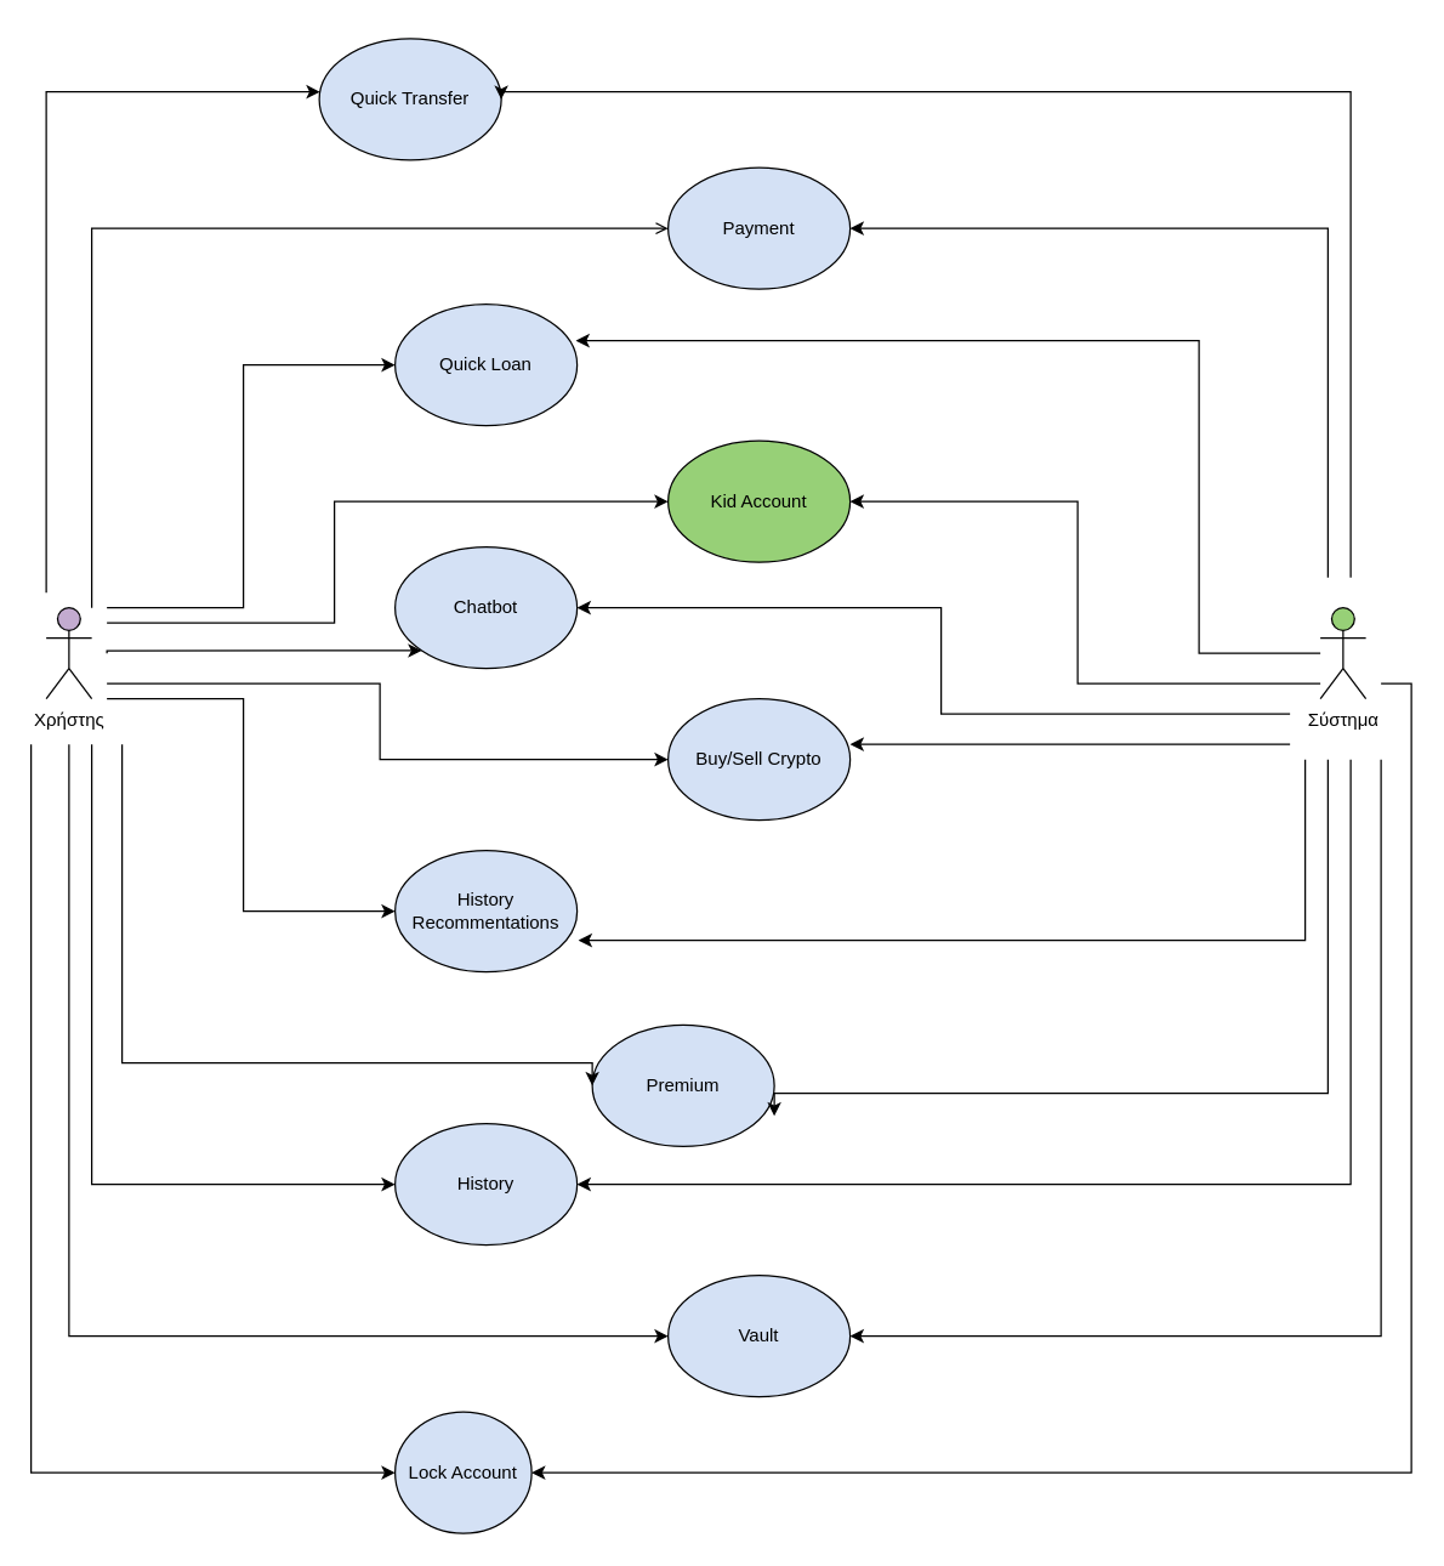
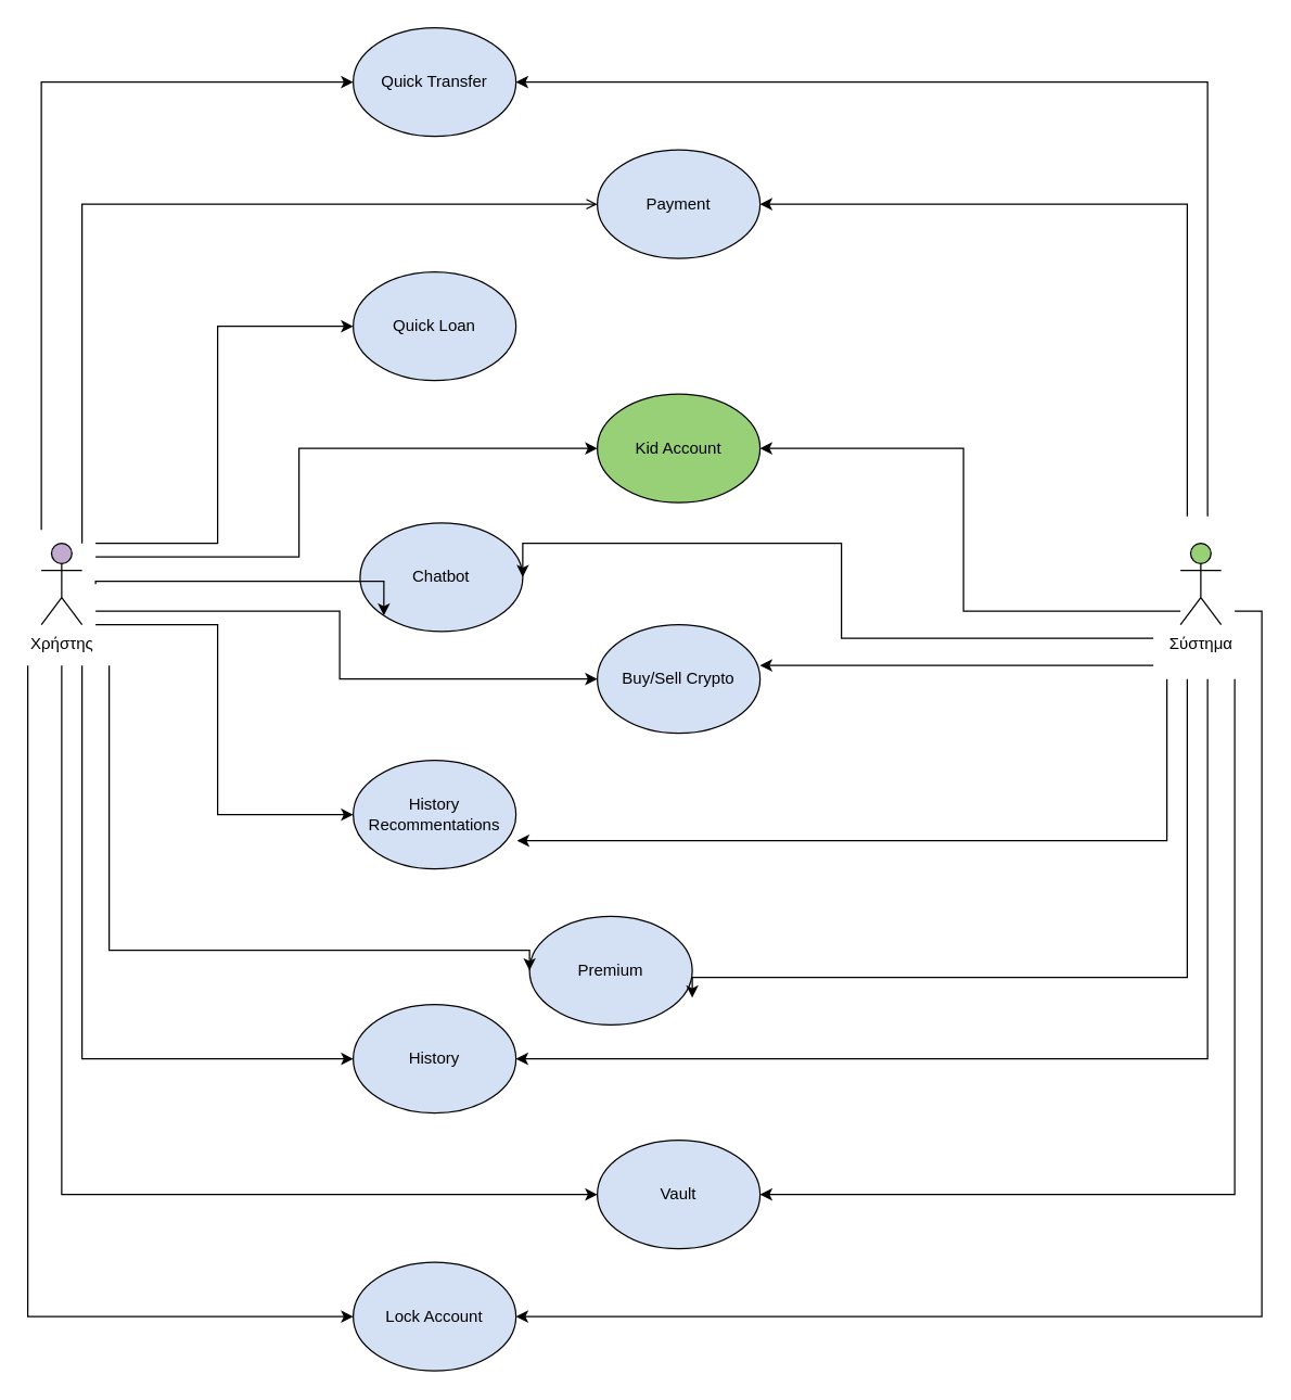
  <mxCell id="0" />
  <mxCell id="1" parent="0" />
  <mxCell id="2" value="Buy/Sell Crypto" style="ellipse;whiteSpace=wrap;html=1;fillColor=#D4E1F5;" vertex="1" parent="1"><mxGeometry x="440" y="460" width="120" height="80" as="geometry" /></mxCell>
- <mxCell id="3" value="Chatbot" style="ellipse;whiteSpace=wrap;html=1;fillColor=#D4E1F5;" vertex="1" parent="1"><mxGeometry x="260" y="360" width="120" height="80" as="geometry" /></mxCell>
+ <mxCell id="3" value="Chatbot" style="ellipse;whiteSpace=wrap;html=1;fillColor=#D4E1F5;" vertex="1" parent="1"><mxGeometry x="265" y="385" width="120" height="80" as="geometry" /></mxCell>
  <mxCell id="4" value="Premium" style="ellipse;whiteSpace=wrap;html=1;fillColor=#D4E1F5;" vertex="1" parent="1"><mxGeometry x="390" y="675" width="120" height="80" as="geometry" /></mxCell>
  <mxCell id="5" value="Kid Account" style="ellipse;whiteSpace=wrap;html=1;fillColor=#97d077;" vertex="1" parent="1"><mxGeometry x="440" y="290" width="120" height="80" as="geometry" /></mxCell>
  <mxCell id="6" value="History Recommentations" style="ellipse;whiteSpace=wrap;html=1;fillColor=#D4E1F5;" vertex="1" parent="1"><mxGeometry x="260" y="560" width="120" height="80" as="geometry" /></mxCell>
- <mxCell id="7" value="Lock Account" style="ellipse;whiteSpace=wrap;html=1;fillColor=#D4E1F5;" vertex="1" parent="1"><mxGeometry x="260" y="930" width="90" height="80" as="geometry" /></mxCell>
+ <mxCell id="7" value="Lock Account" style="ellipse;whiteSpace=wrap;html=1;fillColor=#D4E1F5;" vertex="1" parent="1"><mxGeometry x="260" y="930" width="120" height="80" as="geometry" /></mxCell>
  <mxCell id="8" value="Quick Loan" style="ellipse;whiteSpace=wrap;html=1;fillColor=#D4E1F5;" vertex="1" parent="1"><mxGeometry x="260" y="200" width="120" height="80" as="geometry" /></mxCell>
  <mxCell id="9" value="Vault" style="ellipse;whiteSpace=wrap;html=1;fillColor=#D4E1F5;" vertex="1" parent="1"><mxGeometry x="440" y="840" width="120" height="80" as="geometry" /></mxCell>
  <mxCell id="10" value="Payment" style="ellipse;whiteSpace=wrap;html=1;fillColor=#D4E1F5;" vertex="1" parent="1"><mxGeometry x="440" y="110" width="120" height="80" as="geometry" /></mxCell>
  <mxCell id="11" value="History" style="ellipse;whiteSpace=wrap;html=1;fillColor=#D4E1F5;" vertex="1" parent="1"><mxGeometry x="260" y="740" width="120" height="80" as="geometry" /></mxCell>
- <mxCell id="12" value="Quick Transfer" style="ellipse;whiteSpace=wrap;html=1;fillColor=#D4E1F5;" vertex="1" parent="1"><mxGeometry x="210" y="25" width="120" height="80" as="geometry" /></mxCell>
+ <mxCell id="12" value="Quick Transfer" style="ellipse;whiteSpace=wrap;html=1;fillColor=#D4E1F5;" vertex="1" parent="1"><mxGeometry x="260" y="20" width="120" height="80" as="geometry" /></mxCell>
  <mxCell id="13" style="edgeStyle=orthogonalEdgeStyle;rounded=0;orthogonalLoop=1;jettySize=auto;html=1;" edge="1" parent="1" target="12"><mxGeometry relative="1" as="geometry"><mxPoint x="30" y="390" as="sourcePoint" /><Array as="points"><mxPoint x="30" y="390" /><mxPoint x="30" y="60" /></Array></mxGeometry></mxCell>
  <mxCell id="14" style="edgeStyle=orthogonalEdgeStyle;rounded=0;orthogonalLoop=1;jettySize=auto;html=1;entryX=0;entryY=0.5;entryDx=0;entryDy=0;" edge="1" parent="1" target="8"><mxGeometry relative="1" as="geometry"><mxPoint x="70" y="400" as="sourcePoint" /><Array as="points"><mxPoint x="160" y="400" /><mxPoint x="160" y="240" /></Array></mxGeometry></mxCell>
  <mxCell id="15" style="edgeStyle=orthogonalEdgeStyle;rounded=0;orthogonalLoop=1;jettySize=auto;html=1;entryX=0;entryY=1;entryDx=0;entryDy=0;" edge="1" parent="1" target="3"><mxGeometry relative="1" as="geometry"><mxPoint x="70" y="430" as="sourcePoint" /><Array as="points"><mxPoint x="70" y="428" /></Array></mxGeometry></mxCell>
  <mxCell id="16" style="edgeStyle=orthogonalEdgeStyle;rounded=0;orthogonalLoop=1;jettySize=auto;html=1;entryX=0;entryY=0.5;entryDx=0;entryDy=0;" edge="1" parent="1" target="6"><mxGeometry relative="1" as="geometry"><mxPoint x="70" y="460" as="sourcePoint" /><Array as="points"><mxPoint x="160" y="460" /><mxPoint x="160" y="600" /></Array></mxGeometry></mxCell>
  <mxCell id="17" style="edgeStyle=orthogonalEdgeStyle;rounded=0;orthogonalLoop=1;jettySize=auto;html=1;entryX=0;entryY=0.5;entryDx=0;entryDy=0;" edge="1" parent="1" target="7"><mxGeometry relative="1" as="geometry"><mxPoint x="20" y="490" as="sourcePoint" /><Array as="points"><mxPoint x="20" y="490" /><mxPoint x="20" y="970" /></Array></mxGeometry></mxCell>
  <mxCell id="18" style="edgeStyle=orthogonalEdgeStyle;rounded=0;orthogonalLoop=1;jettySize=auto;html=1;" edge="1" parent="1"><mxGeometry relative="1" as="geometry"><mxPoint x="60" y="490" as="sourcePoint" /><mxPoint x="260" y="780" as="targetPoint" /><Array as="points"><mxPoint x="60" y="780" /></Array></mxGeometry></mxCell>
  <mxCell id="19" style="edgeStyle=orthogonalEdgeStyle;rounded=0;orthogonalLoop=1;jettySize=auto;html=1;endArrow=open;" edge="1" parent="1" source="24" target="10"><mxGeometry relative="1" as="geometry"><Array as="points"><mxPoint x="60" y="150" /></Array></mxGeometry></mxCell>
  <mxCell id="20" style="edgeStyle=orthogonalEdgeStyle;rounded=0;orthogonalLoop=1;jettySize=auto;html=1;entryX=0;entryY=0.5;entryDx=0;entryDy=0;" edge="1" parent="1" target="5"><mxGeometry relative="1" as="geometry"><mxPoint x="70" y="410" as="sourcePoint" /><Array as="points"><mxPoint x="220" y="410" /><mxPoint x="220" y="330" /></Array></mxGeometry></mxCell>
  <mxCell id="21" style="edgeStyle=orthogonalEdgeStyle;rounded=0;orthogonalLoop=1;jettySize=auto;html=1;" edge="1" parent="1" target="2"><mxGeometry relative="1" as="geometry"><mxPoint x="70" y="450" as="sourcePoint" /><Array as="points"><mxPoint x="250" y="450" /><mxPoint x="250" y="500" /></Array></mxGeometry></mxCell>
  <mxCell id="22" style="edgeStyle=orthogonalEdgeStyle;rounded=0;orthogonalLoop=1;jettySize=auto;html=1;entryX=0;entryY=0.5;entryDx=0;entryDy=0;" edge="1" parent="1" target="4"><mxGeometry relative="1" as="geometry"><mxPoint x="80" y="490" as="sourcePoint" /><Array as="points"><mxPoint x="80" y="700" /></Array></mxGeometry></mxCell>
  <mxCell id="23" style="edgeStyle=orthogonalEdgeStyle;rounded=0;orthogonalLoop=1;jettySize=auto;html=1;entryX=0;entryY=0.5;entryDx=0;entryDy=0;" edge="1" parent="1" target="9"><mxGeometry relative="1" as="geometry"><mxPoint x="45" y="490" as="sourcePoint" /><Array as="points"><mxPoint x="45" y="880" /></Array></mxGeometry></mxCell>
  <mxCell id="24" value="Χρήστης" style="shape=umlActor;verticalLabelPosition=bottom;verticalAlign=top;html=1;outlineConnect=0;fillColor=#C3ABD0;" vertex="1" parent="1"><mxGeometry x="30" y="400" width="30" height="60" as="geometry" /></mxCell>
  <mxCell id="25" style="edgeStyle=orthogonalEdgeStyle;rounded=0;orthogonalLoop=1;jettySize=auto;html=1;" edge="1" parent="1"><mxGeometry relative="1" as="geometry"><mxPoint x="850" y="490" as="sourcePoint" /><mxPoint x="560" y="490" as="targetPoint" /><Array as="points"><mxPoint x="850" y="490" /><mxPoint x="560" y="490" /></Array></mxGeometry></mxCell>
  <mxCell id="26" style="edgeStyle=orthogonalEdgeStyle;rounded=0;orthogonalLoop=1;jettySize=auto;html=1;entryX=1;entryY=0.5;entryDx=0;entryDy=0;" edge="1" parent="1" target="3"><mxGeometry relative="1" as="geometry"><mxPoint x="850" y="470" as="sourcePoint" /><Array as="points"><mxPoint x="620" y="470" /><mxPoint x="620" y="400" /></Array></mxGeometry></mxCell>
  <mxCell id="27" style="edgeStyle=orthogonalEdgeStyle;rounded=0;orthogonalLoop=1;jettySize=auto;html=1;entryX=1;entryY=0.5;entryDx=0;entryDy=0;" edge="1" parent="1" source="36" target="5"><mxGeometry relative="1" as="geometry"><Array as="points"><mxPoint x="710" y="450" /><mxPoint x="710" y="330" /></Array></mxGeometry></mxCell>
- <mxCell id="28" style="edgeStyle=orthogonalEdgeStyle;rounded=0;orthogonalLoop=1;jettySize=auto;html=1;entryX=0.993;entryY=0.3;entryDx=0;entryDy=0;entryPerimeter=0;" edge="1" parent="1" source="36" target="8"><mxGeometry relative="1" as="geometry"><Array as="points"><mxPoint x="875" y="430" /><mxPoint x="790" y="430" /><mxPoint x="790" y="224" /></Array></mxGeometry></mxCell>
  <mxCell id="29" style="edgeStyle=orthogonalEdgeStyle;rounded=0;orthogonalLoop=1;jettySize=auto;html=1;entryX=1;entryY=0.5;entryDx=0;entryDy=0;" edge="1" parent="1" target="10"><mxGeometry relative="1" as="geometry"><mxPoint x="875" y="380" as="sourcePoint" /><Array as="points"><mxPoint x="875" y="150" /></Array></mxGeometry></mxCell>
  <mxCell id="30" style="edgeStyle=orthogonalEdgeStyle;rounded=0;orthogonalLoop=1;jettySize=auto;html=1;entryX=1;entryY=0.5;entryDx=0;entryDy=0;" edge="1" parent="1" target="12"><mxGeometry relative="1" as="geometry"><mxPoint x="890" y="380" as="sourcePoint" /><Array as="points"><mxPoint x="890" y="60" /></Array></mxGeometry></mxCell>
  <mxCell id="31" style="edgeStyle=orthogonalEdgeStyle;rounded=0;orthogonalLoop=1;jettySize=auto;html=1;entryX=1.007;entryY=0.74;entryDx=0;entryDy=0;entryPerimeter=0;" edge="1" parent="1" target="6"><mxGeometry relative="1" as="geometry"><mxPoint x="860" y="500" as="sourcePoint" /><Array as="points"><mxPoint x="860" y="619" /></Array></mxGeometry></mxCell>
  <mxCell id="32" style="edgeStyle=orthogonalEdgeStyle;rounded=0;orthogonalLoop=1;jettySize=auto;html=1;entryX=1;entryY=0.75;entryDx=0;entryDy=0;entryPerimeter=0;" edge="1" parent="1" target="4"><mxGeometry relative="1" as="geometry"><mxPoint x="875" y="500" as="sourcePoint" /><Array as="points"><mxPoint x="875" y="720" /></Array></mxGeometry></mxCell>
  <mxCell id="33" style="edgeStyle=orthogonalEdgeStyle;rounded=0;orthogonalLoop=1;jettySize=auto;html=1;entryX=1;entryY=0.5;entryDx=0;entryDy=0;" edge="1" parent="1" target="11"><mxGeometry relative="1" as="geometry"><mxPoint x="890" y="500" as="sourcePoint" /><Array as="points"><mxPoint x="890" y="780" /></Array></mxGeometry></mxCell>
  <mxCell id="34" style="edgeStyle=orthogonalEdgeStyle;rounded=0;orthogonalLoop=1;jettySize=auto;html=1;" edge="1" parent="1" target="9"><mxGeometry relative="1" as="geometry"><mxPoint x="910" y="500" as="sourcePoint" /><Array as="points"><mxPoint x="910" y="880" /></Array></mxGeometry></mxCell>
  <mxCell id="35" style="edgeStyle=orthogonalEdgeStyle;rounded=0;orthogonalLoop=1;jettySize=auto;html=1;entryX=1;entryY=0.5;entryDx=0;entryDy=0;" edge="1" parent="1" target="7"><mxGeometry relative="1" as="geometry"><mxPoint x="910" y="450" as="sourcePoint" /><Array as="points"><mxPoint x="930" y="970" /></Array></mxGeometry></mxCell>
  <mxCell id="36" value="Σύστημα" style="shape=umlActor;verticalLabelPosition=bottom;verticalAlign=top;html=1;outlineConnect=0;fillColor=#97D077;" vertex="1" parent="1"><mxGeometry x="870" y="400" width="30" height="60" as="geometry" /></mxCell>
